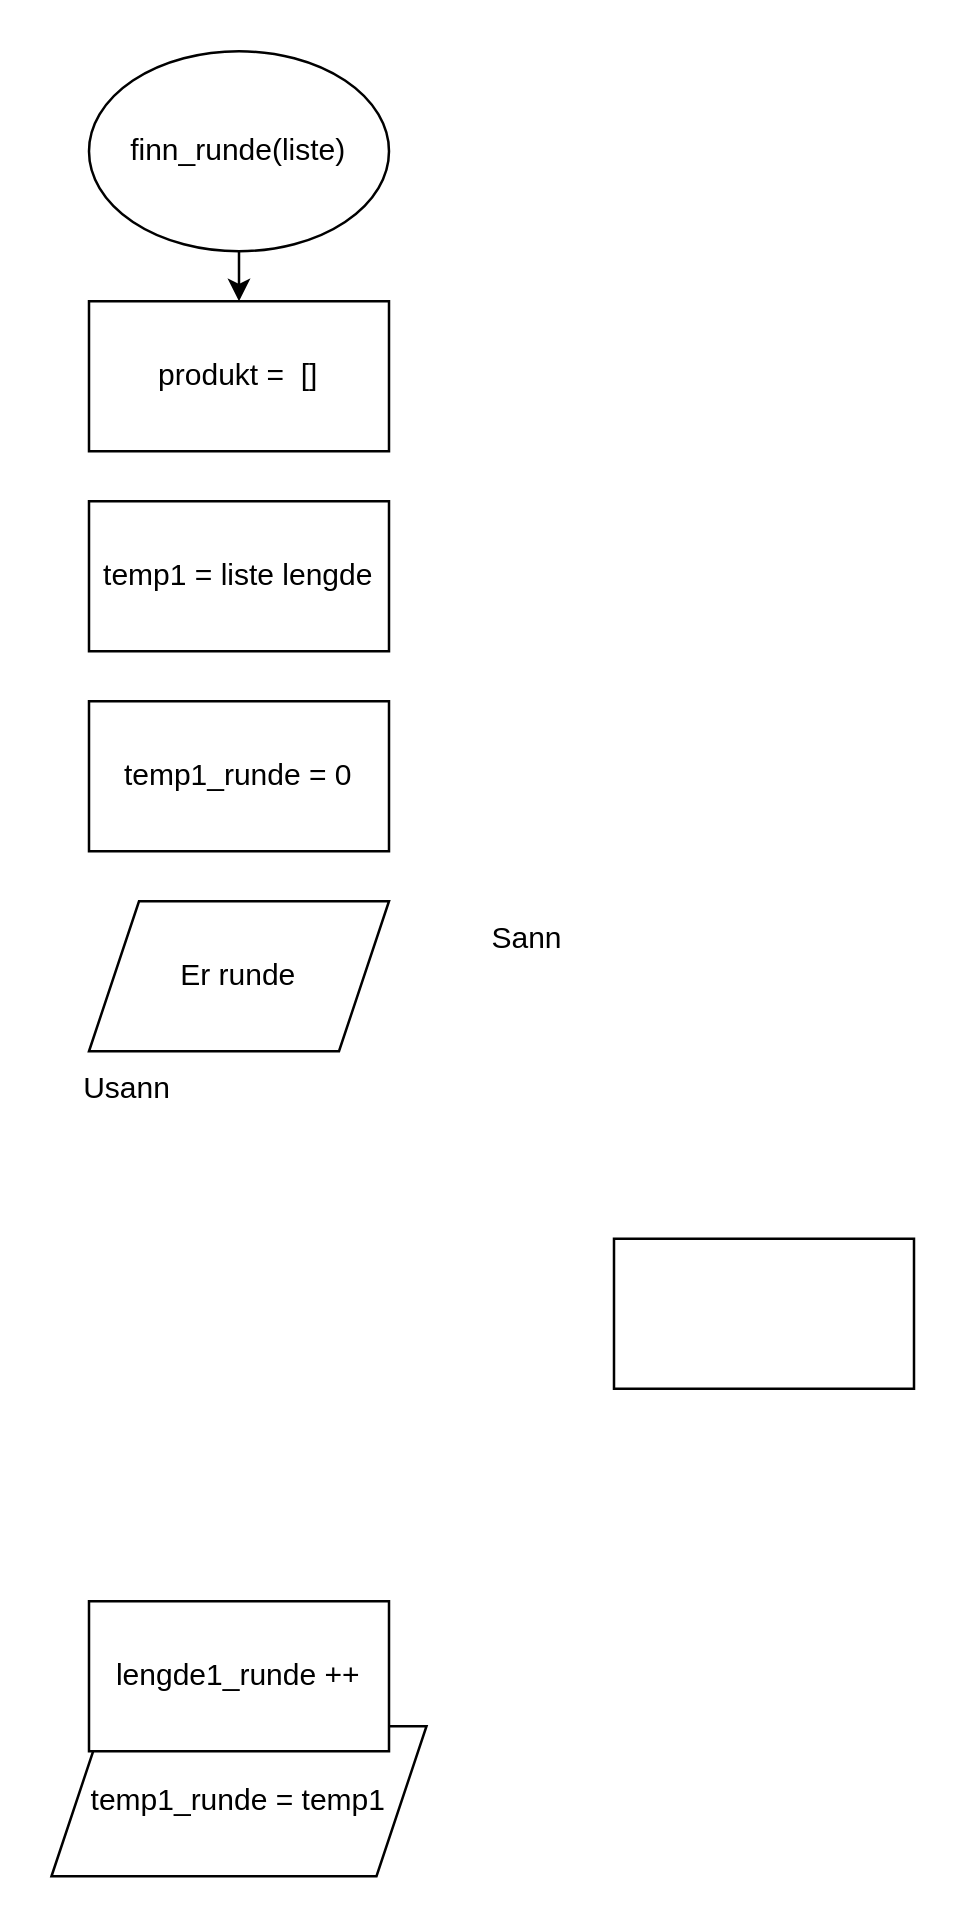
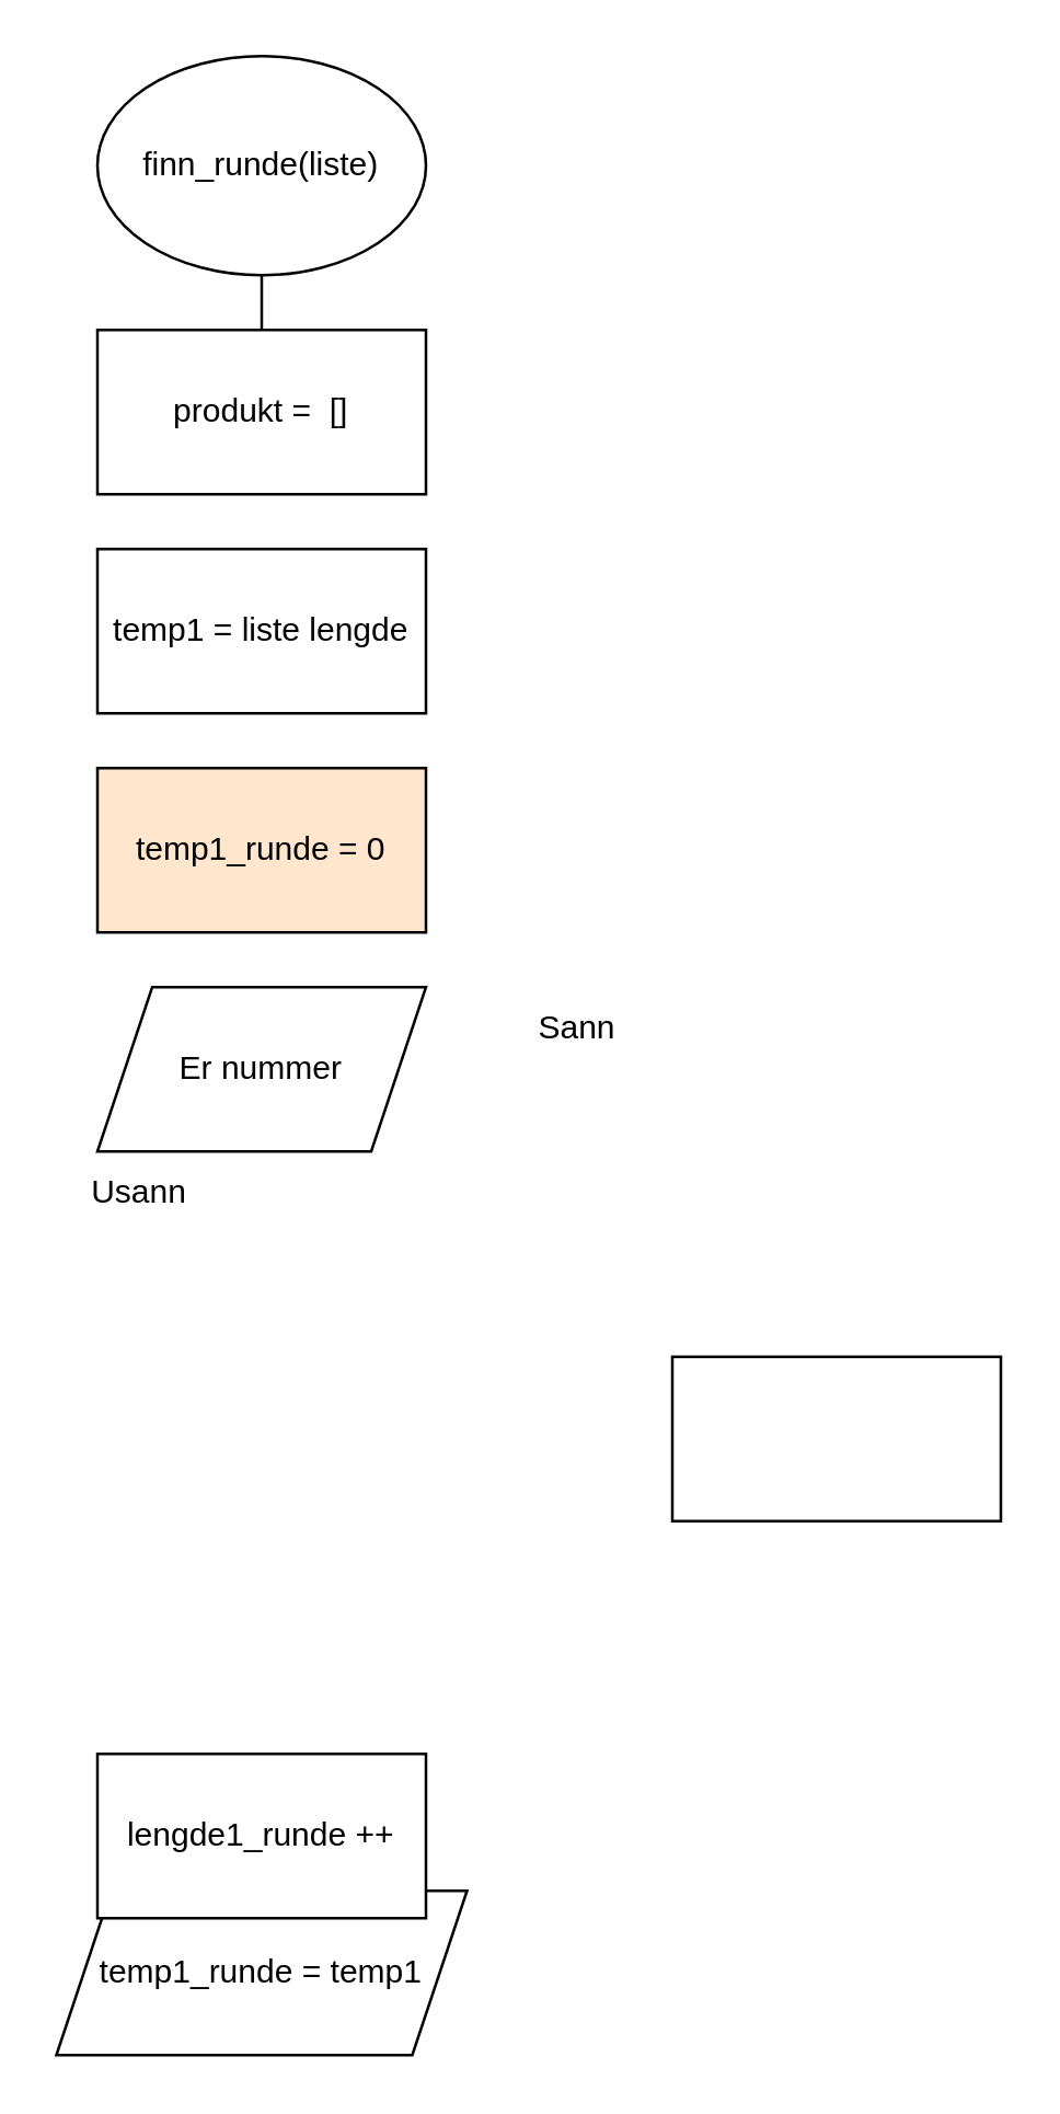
  <mxCell id="0" />
  <mxCell id="1" parent="0" />
- <mxCell id="2" style="edgeStyle=orthogonalEdgeStyle;rounded=0;orthogonalLoop=1;jettySize=auto;html=1;exitX=0.5;exitY=1;exitDx=0;exitDy=0;entryX=0.5;entryY=0;entryDx=0;entryDy=0;" edge="1" parent="1" source="3" target="4"><mxGeometry relative="1" as="geometry" /></mxCell>
+ <mxCell id="2" style="edgeStyle=orthogonalEdgeStyle;rounded=0;orthogonalLoop=1;jettySize=auto;html=1;exitX=0.5;exitY=1;exitDx=0;exitDy=0;entryX=0.5;entryY=0;entryDx=0;entryDy=0;endArrow=none;" edge="1" parent="1" source="3" target="4"><mxGeometry relative="1" as="geometry" /></mxCell>
  <mxCell id="3" value="finn_runde(liste)" style="ellipse;whiteSpace=wrap;html=1;" vertex="1" parent="1"><mxGeometry x="35" y="20" width="120" height="80" as="geometry" /></mxCell>
  <mxCell id="4" value="produkt =&amp;nbsp; []" style="rounded=0;whiteSpace=wrap;html=1;" vertex="1" parent="1"><mxGeometry x="35" y="120" width="120" height="60" as="geometry" /></mxCell>
- <mxCell id="5" value="temp1_runde = 0" style="rounded=0;whiteSpace=wrap;html=1;" vertex="1" parent="1"><mxGeometry x="35" y="280" width="120" height="60" as="geometry" /></mxCell>
+ <mxCell id="5" value="temp1_runde = 0" style="rounded=0;whiteSpace=wrap;html=1;fillColor=#ffe6cc;" vertex="1" parent="1"><mxGeometry x="35" y="280" width="120" height="60" as="geometry" /></mxCell>
  <mxCell id="6" value="temp1_runde = temp1" style="shape=parallelogram;perimeter=parallelogramPerimeter;whiteSpace=wrap;html=1;fixedSize=1;" vertex="1" parent="1"><mxGeometry x="20" y="690" width="150" height="60" as="geometry" /></mxCell>
  <mxCell id="7" value="temp1 = liste lengde" style="rounded=0;whiteSpace=wrap;html=1;" vertex="1" parent="1"><mxGeometry x="35" y="200" width="120" height="60" as="geometry" /></mxCell>
  <mxCell id="8" value="lengde1_runde ++" style="rounded=0;whiteSpace=wrap;html=1;" vertex="1" parent="1"><mxGeometry x="35" y="640" width="120" height="60" as="geometry" /></mxCell>
  <mxCell id="9" value="Sann" style="text;html=1;align=center;verticalAlign=middle;resizable=0;points=[];autosize=1;strokeColor=none;fillColor=none;" vertex="1" parent="1"><mxGeometry x="185" y="360" width="50" height="30" as="geometry" /></mxCell>
  <mxCell id="10" value="Usann" style="text;html=1;align=center;verticalAlign=middle;resizable=0;points=[];autosize=1;strokeColor=none;fillColor=none;" vertex="1" parent="1"><mxGeometry x="20" y="420" width="60" height="30" as="geometry" /></mxCell>
  <mxCell id="11" value="" style="whiteSpace=wrap;html=1;" vertex="1" parent="1"><mxGeometry x="245" y="495" width="120" height="60" as="geometry" /></mxCell>
- <mxCell id="12" value="Er runde" style="shape=parallelogram;perimeter=parallelogramPerimeter;whiteSpace=wrap;html=1;fixedSize=1;" vertex="1" parent="1"><mxGeometry x="35" y="360" width="120" height="60" as="geometry" /></mxCell>
+ <mxCell id="12" value="Er nummer" style="shape=parallelogram;perimeter=parallelogramPerimeter;whiteSpace=wrap;html=1;fixedSize=1;" vertex="1" parent="1"><mxGeometry x="35" y="360" width="120" height="60" as="geometry" /></mxCell>
